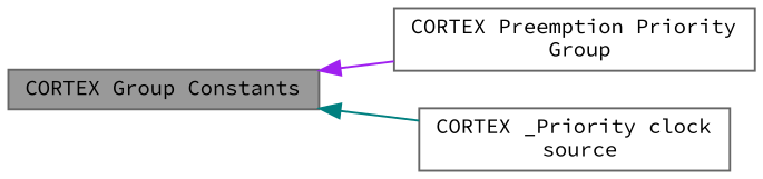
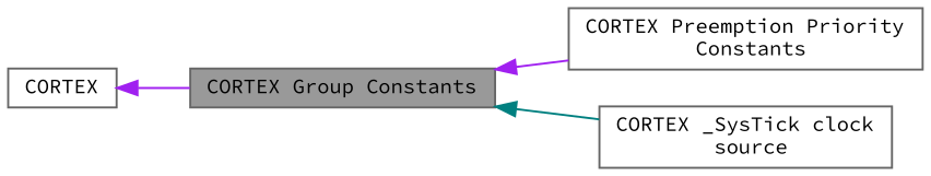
  digraph {
    fontname="Source Code Pro"
    rankdir=LR
    node [color=grey40 fillcolor=white fontname="Source Code Pro" fontsize=10 shape=box style=filled]
    edge [color=purple dir=back fontname="Source Code Pro" fontsize=10 labelfontname=Helvetica labelfontsize=10 shape=plaintext style=solid]
+   n1 [height=0.2 label=CORTEX width=0.4]
    n2 [color=gray40 fillcolor=grey60 fontcolor=black height=0.2 label="CORTEX Group Constants" width=0.4]
-   n3 [height=0.2 label="CORTEX Preemption Priority\l Group" width=0.4]
-   n4 [height=0.2 label="CORTEX _Priority clock\l source" width=0.4]
+   n3 [height=0.2 label="CORTEX Preemption Priority\l Constants" width=0.4]
+   n4 [height=0.2 label="CORTEX _SysTick clock\l source" width=0.4]
+   n1 -> n2
    n2 -> n3
    n2 -> n4 [color=teal]
  }
